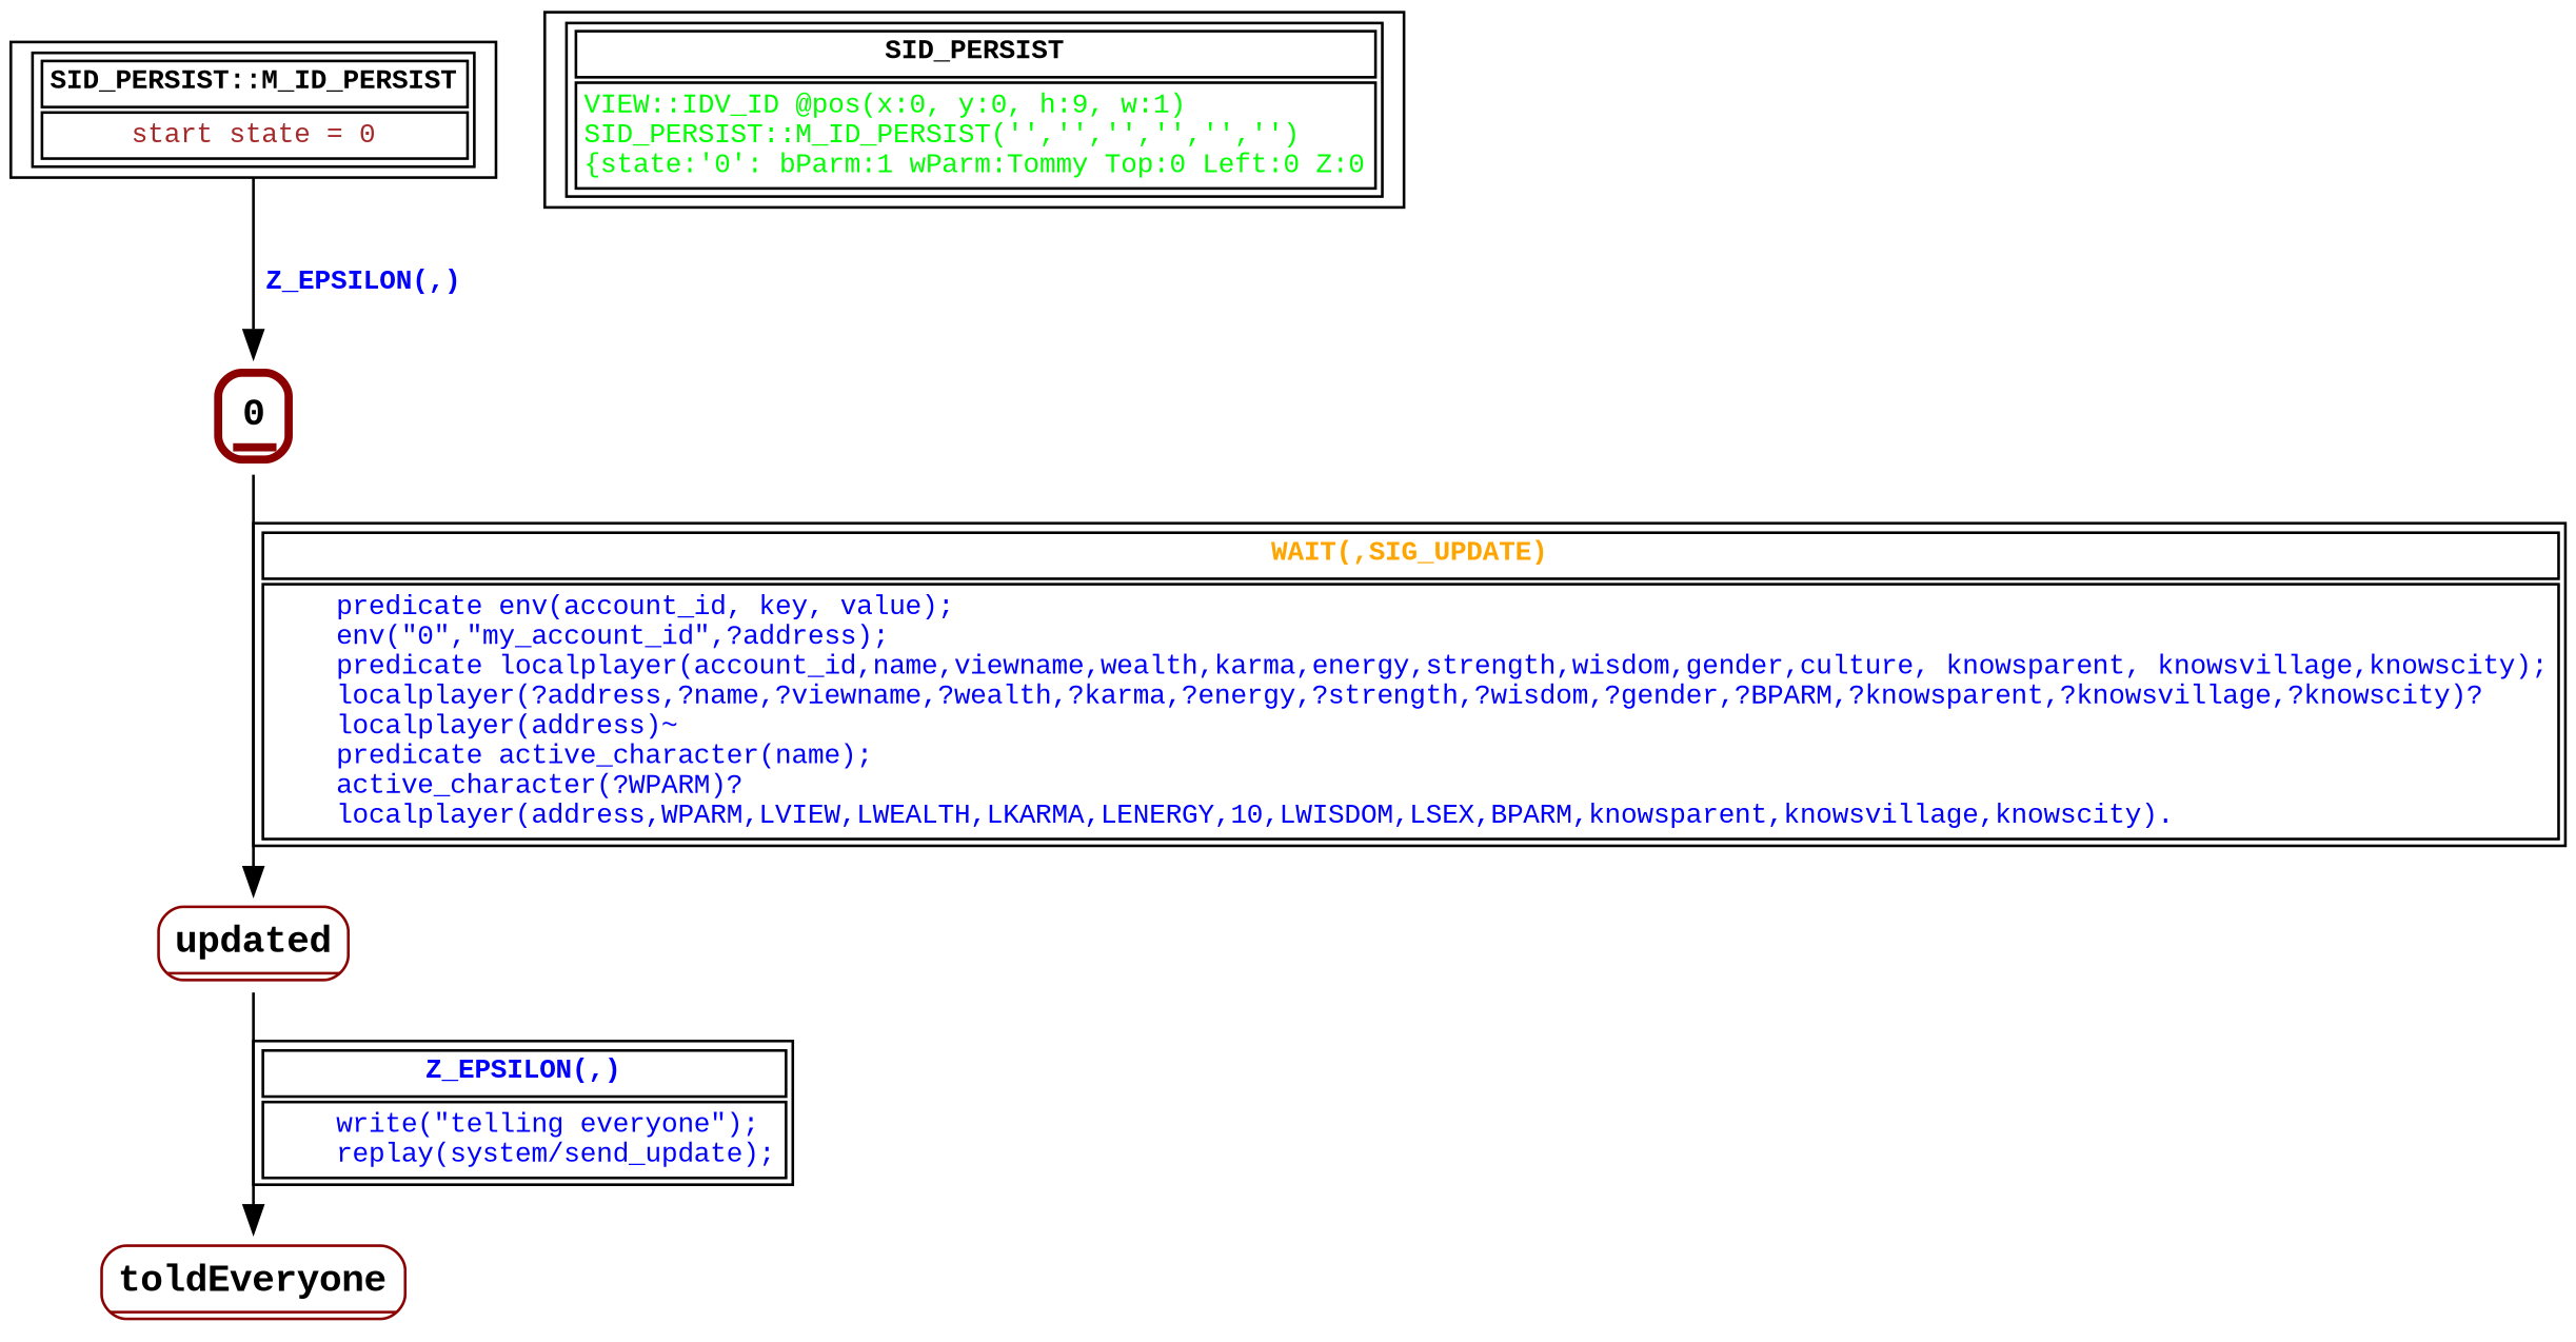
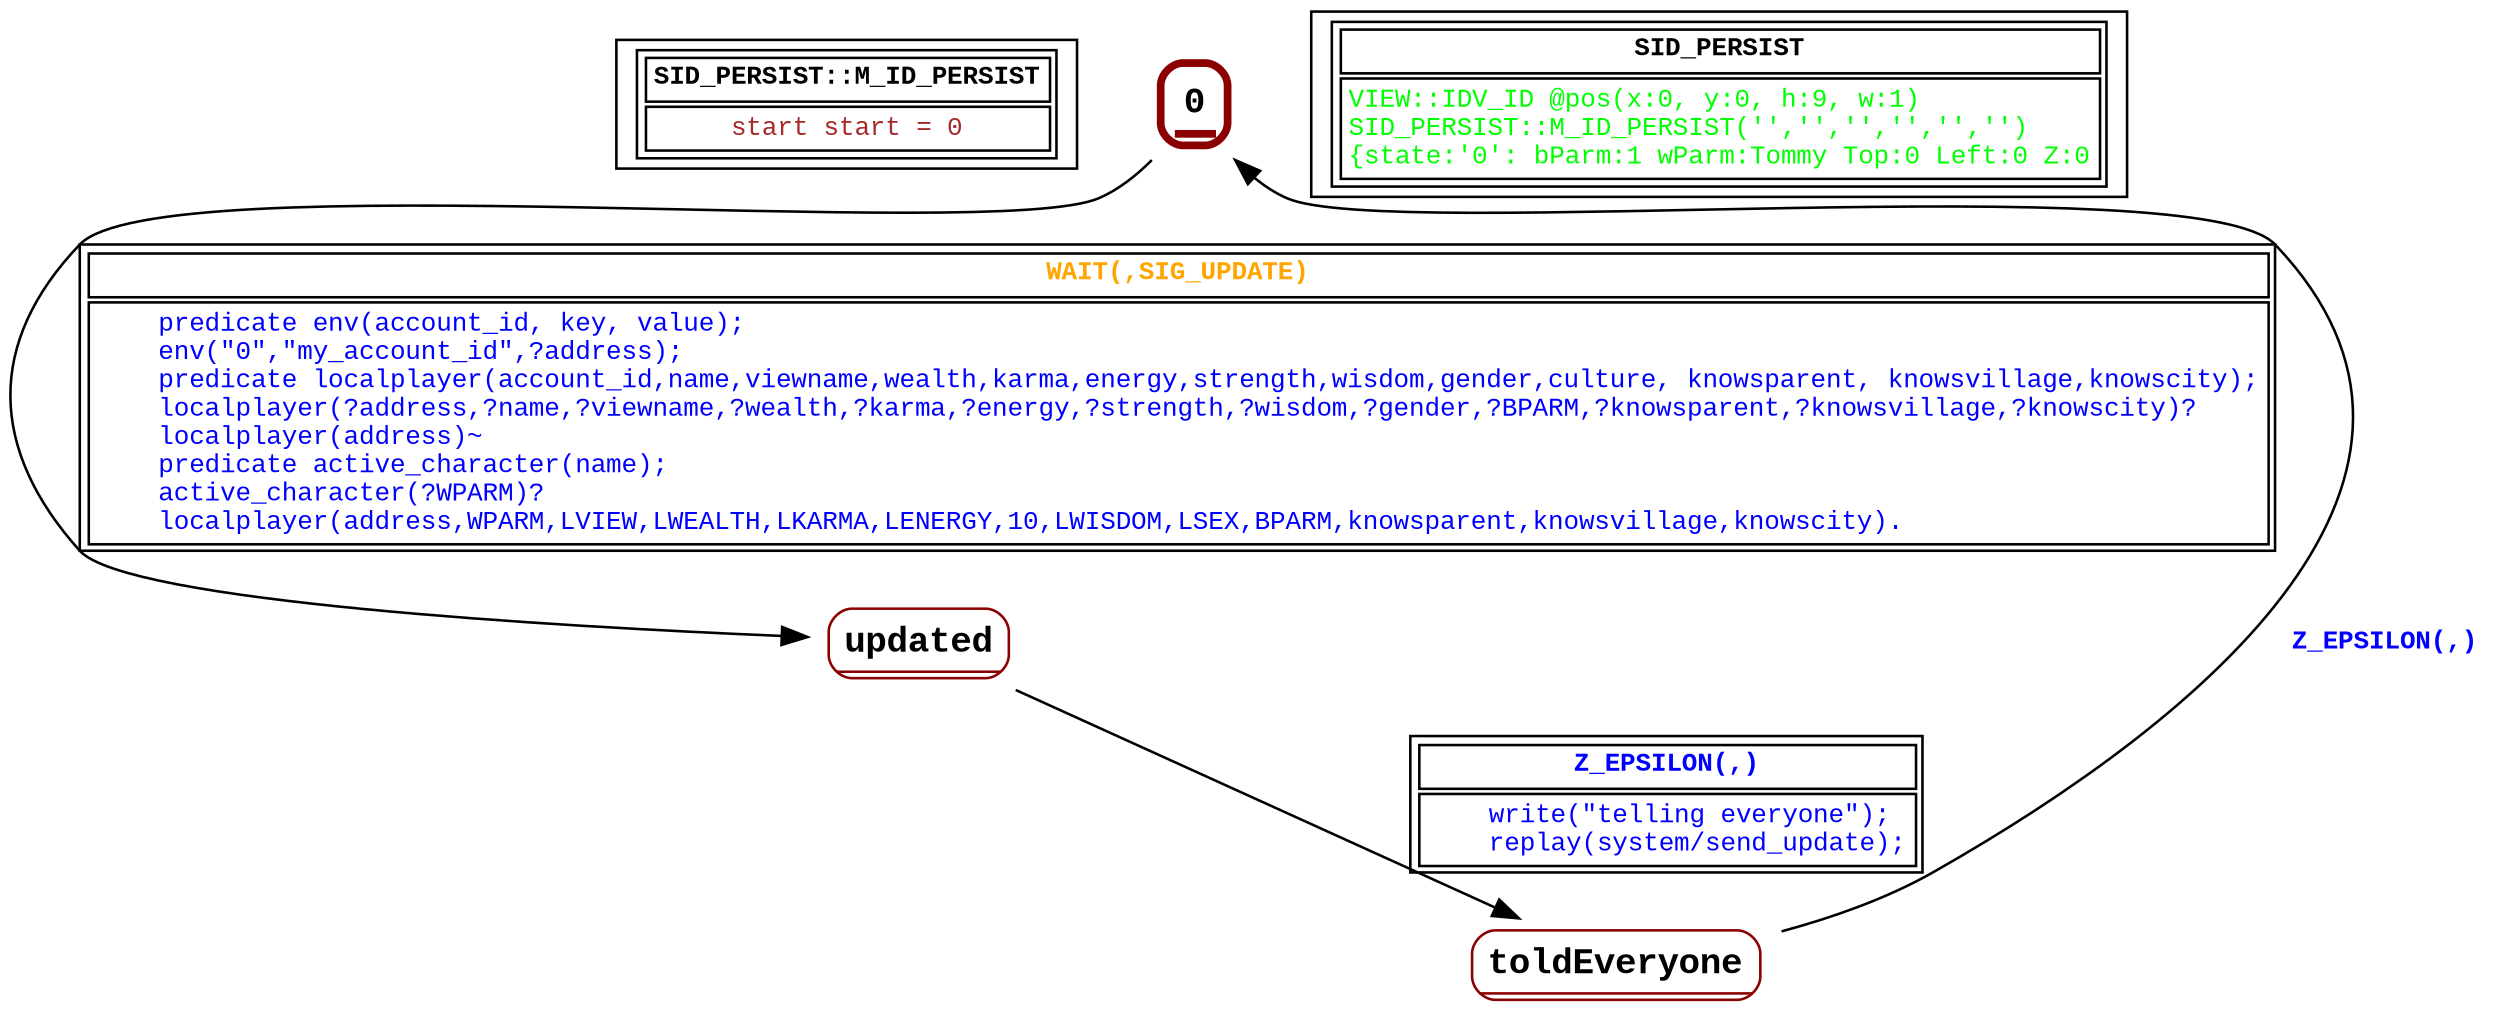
  digraph {
    fontname="Courier New"
    node [fontname="Courier New" fontsize=14 shape=none]
    edge [fontcolor=blue fontname="Courier New" fontsize=10]
-   n1 [fontsize=10 label=< <table border="1"><tr><td><b>SID_PERSIST::M_ID_PERSIST<br align="left"/></b></td></tr> <tr><td><font point-size="10" color ="brown">start state = 0<br align="left"/></font></td></tr></table>> shape=record]
+   n1 [fontsize=10 label=< <table border="1"><tr><td><b>SID_PERSIST::M_ID_PERSIST<br align="left"/></b></td></tr> <tr><td><font point-size="10" color ="brown">start start = 0<br align="left"/></font></td></tr></table>> shape=record]
    n2 [label=< <table border="3" color="darkred" style="rounded"><tr><td sides="b"><b>0<br align="left"/></b></td></tr> </table>>]
    n3 [label=< <table border="1" color="darkred" style="rounded"><tr><td sides="b"><b>updated<br align="left"/></b></td></tr> </table>>]
    n4 [label=< <table border="1" color="darkred" style="rounded"><tr><td sides="b"><b>toldEveryone<br align="left"/></b></td></tr> </table>>]
    n5 [fontsize=10 label=< <table border="1"><tr><td><b>SID_PERSIST<br align="left"/></b></td></tr> <tr><td><font point-size="10" color ="green">VIEW::IDV_ID @pos(x:0, y:0, h:9, w:1)<br align="left"/>SID_PERSIST::M_ID_PERSIST(&apos;&apos;,&apos;&apos;,&apos;&apos;,&apos;&apos;,&apos;&apos;,&apos;&apos;)<br align="left"/>			&#123;state:&apos;0&apos;: bParm:1 wParm:Tommy Top:0 Left:0 Z:0<br align="left"/></font></td></tr></table>> shape=record]
    n2 -> n3 [fontcolor=orange label=< <table border="1"><tr><td><b>WAIT(,SIG_UPDATE)<br align="left"/></b></td></tr> <tr><td><font point-size="10" color ="blue">    predicate env(account_id, key, value);<br align="left"/>    env(&quot;0&quot;,&quot;my_account_id&quot;,?address);<br align="left"/>    predicate localplayer(account_id,name,viewname,wealth,karma,energy,strength,wisdom,gender,culture, knowsparent, knowsvillage,knowscity);<br align="left"/>    localplayer(?address,?name,?viewname,?wealth,?karma,?energy,?strength,?wisdom,?gender,?BPARM,?knowsparent,?knowsvillage,?knowscity)?<br align="left"/>    localplayer(address)~<br align="left"/>    predicate active_character(name);<br align="left"/>    active_character(?WPARM)?<br align="left"/>    localplayer(address,WPARM,LVIEW,LWEALTH,LKARMA,LENERGY,10,LWISDOM,LSEX,BPARM,knowsparent,knowsvillage,knowscity).<br align="left"/></font></td></tr></table>>]
    n3 -> n4 [label=< <table border="1"><tr><td><b>Z_EPSILON(,)<br align="left"/></b></td></tr> <tr><td><font point-size="10" color ="blue">    write(&quot;telling everyone&quot;);<br align="left"/>    replay(system/send_update);<br align="left"/></font></td></tr></table>>]
-   n1 -> n2 [label=< <table border="0"><tr><td><b>Z_EPSILON(,)<br align="left"/></b></td></tr> </table>>]
+   n4 -> n2 [label=< <table border="0"><tr><td><b>Z_EPSILON(,)<br align="left"/></b></td></tr> </table>>]
  }
